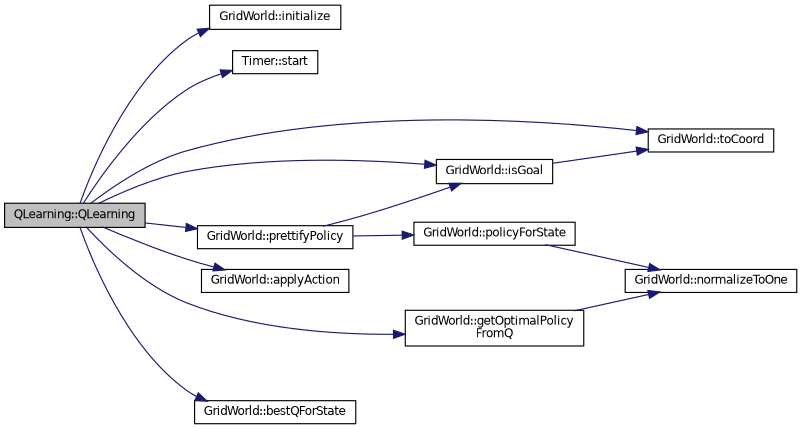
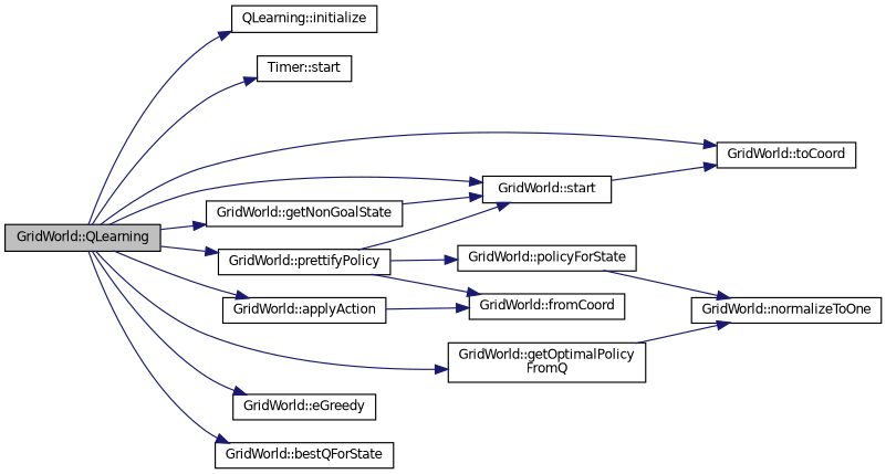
  digraph {
    rankdir=LR
    node [color=black fontname=Helvetica fontsize=10 shape=record]
    edge [color=midnightblue fontname=Helvetica fontsize=10 labelfontname=Helvetica labelfontsize=10 style=solid]
-   n1 [fillcolor=grey75 fontcolor=black height=0.2 label="QLearning::QLearning" style=filled width=0.4]
-   n2 [height=0.2 label="GridWorld::initialize" width=0.4]
+   n1 [fillcolor=grey75 fontcolor=black height=0.2 label="GridWorld::QLearning" style=filled width=0.4]
+   n2 [height=0.2 label="QLearning::initialize" width=0.4]
    n3 [height=0.2 label="Timer::start" width=0.4]
-   n5 [height=0.2 label="GridWorld::isGoal" width=0.4]
+   n4 [height=0.2 label="GridWorld::getNonGoalState" width=0.4]
+   n5 [height=0.2 label="GridWorld::start" width=0.4]
    n6 [height=0.2 label="GridWorld::toCoord" width=0.4]
+   n7 [height=0.2 label="GridWorld::eGreedy" width=0.4]
    n8 [height=0.2 label="GridWorld::applyAction" width=0.4]
    n9 [height=0.2 label="GridWorld::bestQForState" width=0.4]
    n10 [height=0.2 label="GridWorld::getOptimalPolicy\lFromQ" width=0.4]
    n11 [height=0.2 label="GridWorld::prettifyPolicy" width=0.4]
+   n12 [height=0.2 label="GridWorld::fromCoord" width=0.4]
    n13 [height=0.2 label="GridWorld::normalizeToOne" width=0.4]
    n14 [height=0.2 label="GridWorld::policyForState" width=0.4]
    n1 -> n2
    n1 -> n3
+   n1 -> n4
    n1 -> n5
    n1 -> n6
+   n1 -> n7
    n1 -> n8
    n1 -> n9
    n1 -> n10
    n1 -> n11
+   n4 -> n5
    n5 -> n6
+   n8 -> n12
    n10 -> n13
    n11 -> n5
+   n11 -> n12
    n11 -> n14
    n14 -> n13
  }
